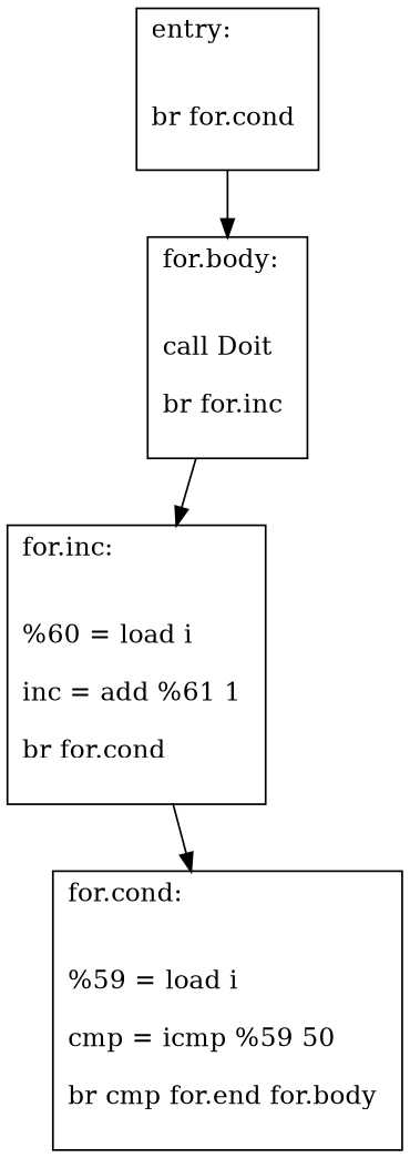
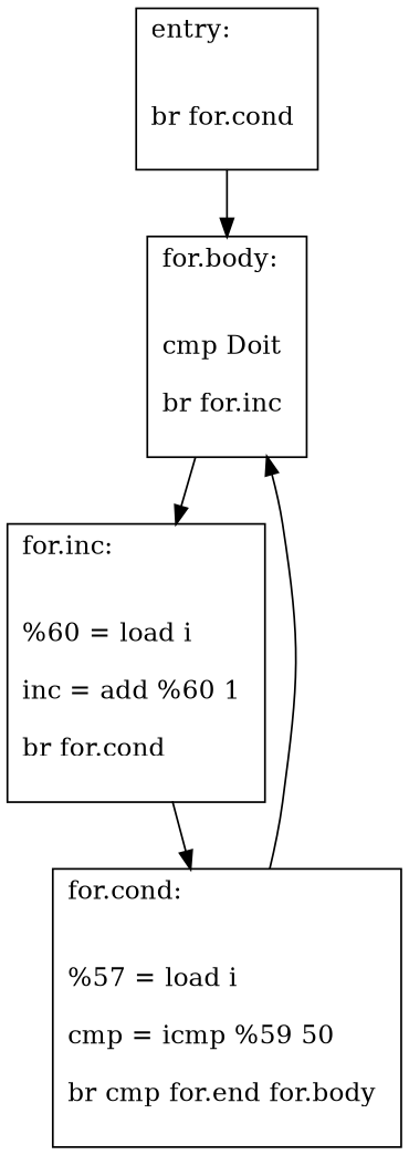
  digraph {
    node [shape=record]
    n1 [label="{entry:\l\l\n			br for.cond \l\n		}"]
-   n2 [label="{for.body:\l\l\n			call Doit \l\n			br for.inc \l\n		}"]
-   n3 [label="{for.cond:\l\l\n			%59 = load i \l\n			cmp = icmp %59 50 \l\n			br cmp for.end for.body \l\n		}"]
-   n4 [label="{for.inc:\l\l\n			%60 = load i \l\n			inc = add %61 1 \l\n			br for.cond \l\n		}"]
+   n2 [label="{for.body:\l\l\n			cmp Doit \l\n			br for.inc \l\n		}"]
+   n3 [label="{for.cond:\l\l\n			%57 = load i \l\n			cmp = icmp %59 50 \l\n			br cmp for.end for.body \l\n		}"]
+   n4 [label="{for.inc:\l\l\n			%60 = load i \l\n			inc = add %60 1 \l\n			br for.cond \l\n		}"]
    n1 -> n2
    n2 -> n4
+   n3 -> n2
    n4 -> n3
  }
